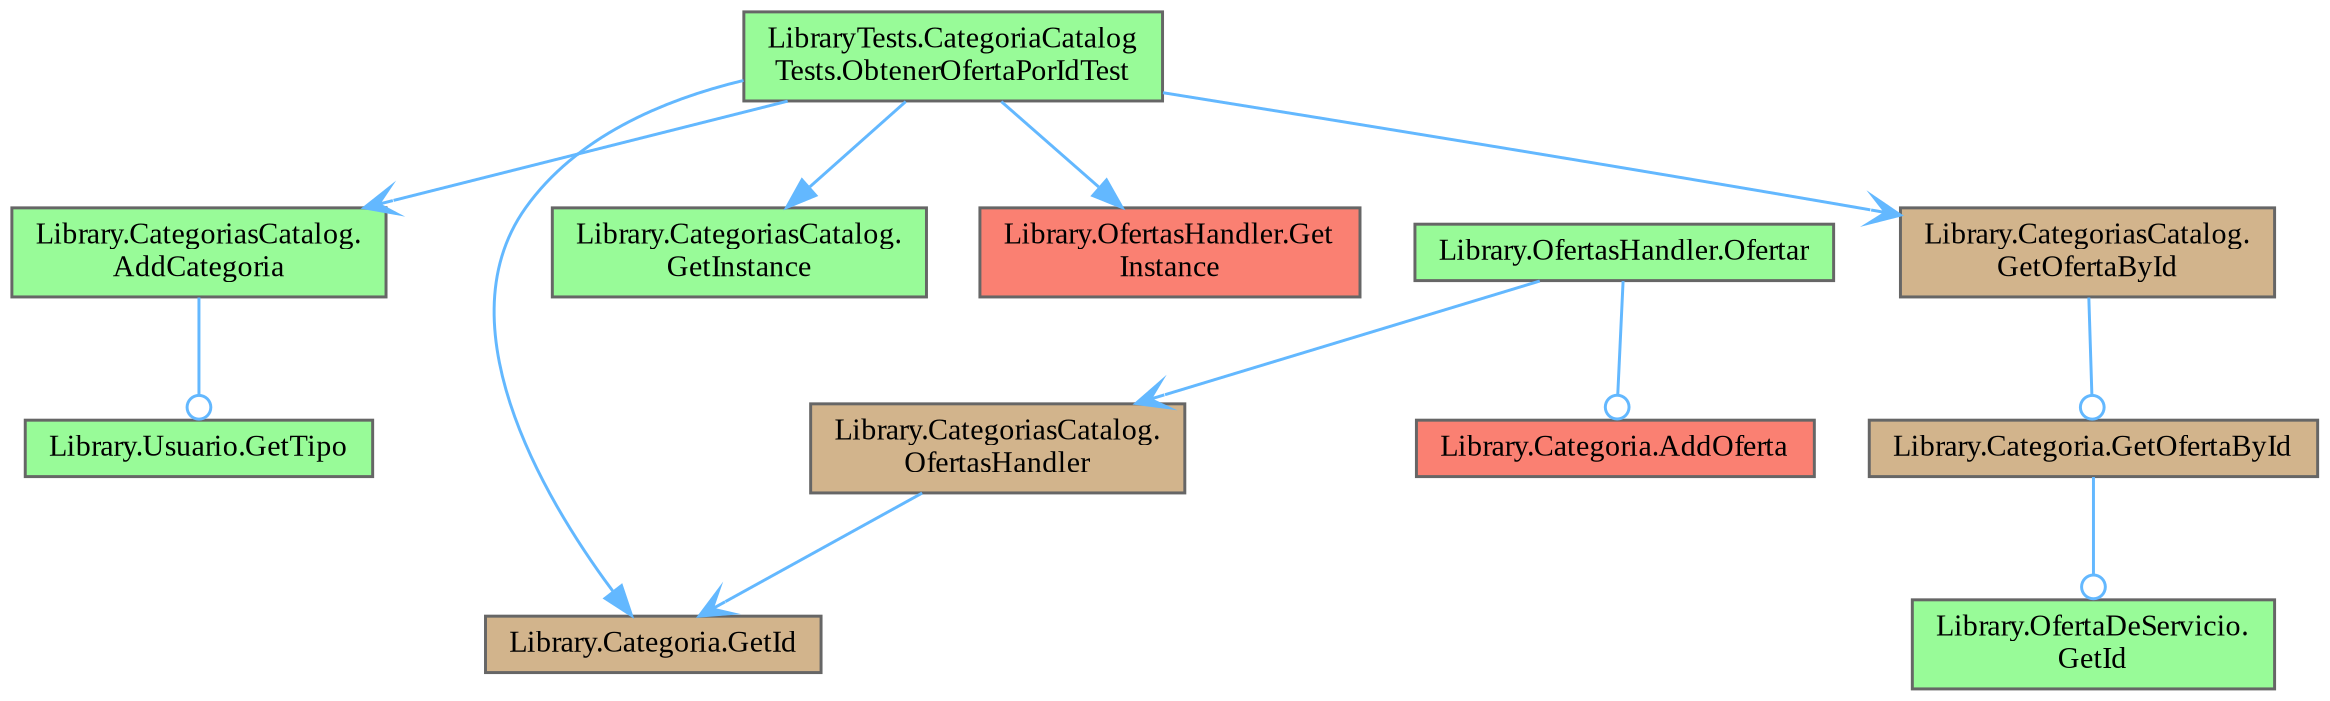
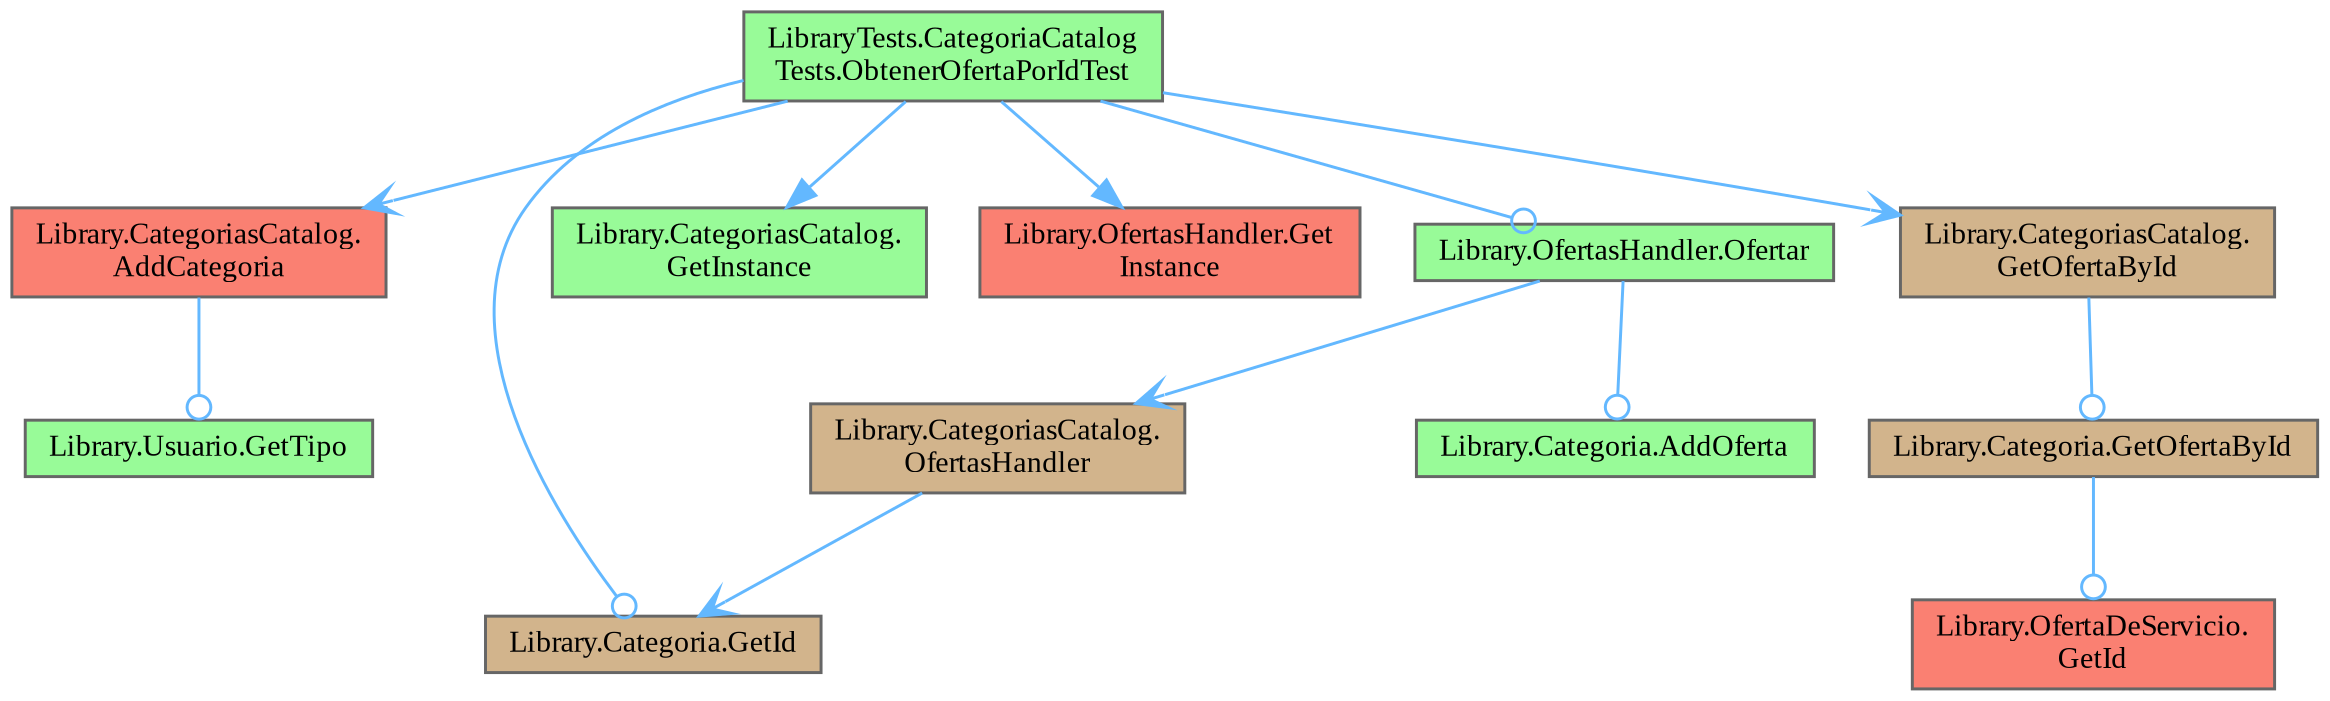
  digraph {
    fontname="Liberation Serif"
    rankdir=TB
    node [color=grey40 fillcolor=palegreen fontname="Liberation Serif" fontsize=10 shape=box style=filled]
    edge [arrowhead=odot color=steelblue1 fontname="Liberation Serif" fontsize=10 labelfontname=Helvetica labelfontsize=10 style=solid]
    n1 [color=gray40 fontcolor=black height=0.2 label="LibraryTests.CategoriaCatalog\lTests.ObtenerOfertaPorIdTest" width=0.4]
-   n2 [height=0.2 label="Library.CategoriasCatalog.\lAddCategoria" width=0.4]
+   n2 [fillcolor=salmon height=0.2 label="Library.CategoriasCatalog.\lAddCategoria" width=0.4]
    n3 [fillcolor=tan height=0.2 label="Library.Categoria.GetId" width=0.4]
    n4 [height=0.2 label="Library.CategoriasCatalog.\lGetInstance" width=0.4]
    n5 [fillcolor=salmon height=0.2 label="Library.OfertasHandler.Get\lInstance" width=0.4]
    n6 [fillcolor=tan height=0.2 label="Library.CategoriasCatalog.\lGetOfertaById" width=0.4]
    n7 [height=0.2 label="Library.OfertasHandler.Ofertar" width=0.4]
    n8 [height=0.2 label="Library.Usuario.GetTipo" width=0.4]
    n9 [fillcolor=tan height=0.2 label="Library.Categoria.GetOfertaById" width=0.4]
-   n10 [fillcolor=salmon height=0.2 label="Library.Categoria.AddOferta" width=0.4]
+   n10 [height=0.2 label="Library.Categoria.AddOferta" width=0.4]
    n11 [fillcolor=tan height=0.2 label="Library.CategoriasCatalog.\lOfertasHandler" width=0.4]
-   n12 [height=0.2 label="Library.OfertaDeServicio.\lGetId" width=0.4]
+   n12 [fillcolor=salmon height=0.2 label="Library.OfertaDeServicio.\lGetId" width=0.4]
    n1 -> n2 [arrowhead=vee]
-   n1 -> n3 [arrowhead=normal]
+   n1 -> n3
    n1 -> n4 [arrowhead=normal]
    n1 -> n5 [arrowhead=normal]
    n1 -> n6 [arrowhead=vee]
+   n1 -> n7
    n2 -> n8
    n6 -> n9
    n7 -> n10
    n7 -> n11 [arrowhead=vee]
    n9 -> n12
    n11 -> n3 [arrowhead=vee]
  }
